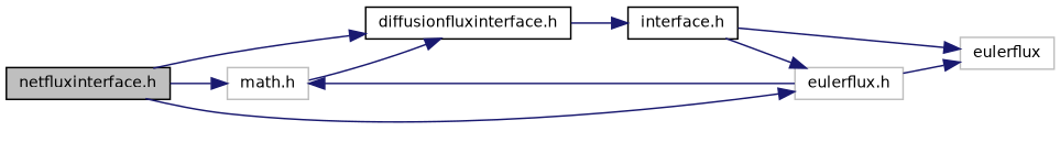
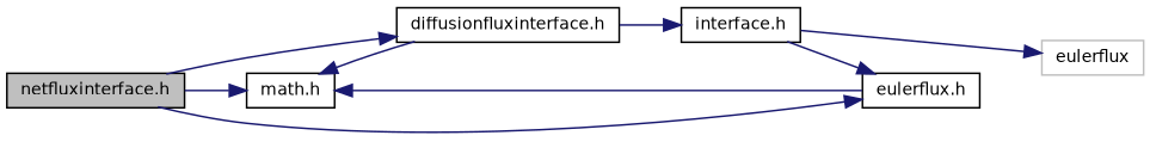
  digraph {
    fontname="DejaVu Sans"
    rankdir=LR
    node [color=black fillcolor=white fontname="DejaVu Sans" fontsize=10 shape=record style=filled]
    edge [color=midnightblue fontname="DejaVu Sans" fontsize=10 labelfontname=Helvetica labelfontsize=10 style=solid]
    n1 [fillcolor=grey75 fontcolor=black height=0.2 label="netfluxinterface.h" width=0.4]
-   n2 [color=grey75 height=0.2 label="math.h" width=0.4]
-   n3 [color=grey75 height=0.2 label="eulerflux.h" width=0.4]
+   n2 [height=0.2 label="math.h" width=0.4]
+   n3 [height=0.2 label="eulerflux.h" width=0.4]
    n4 [height=0.2 label="diffusionfluxinterface.h" width=0.4]
    n5 [color=grey75 height=0.2 label=eulerflux width=0.4]
    n6 [height=0.2 label="interface.h" width=0.4]
    n1 -> n2
    n1 -> n3
    n1 -> n4
    n3 -> n2
-   n3 -> n5
-   n2 -> n4
+   n4 -> n2
    n4 -> n6
    n6 -> n3
    n6 -> n5
  }
